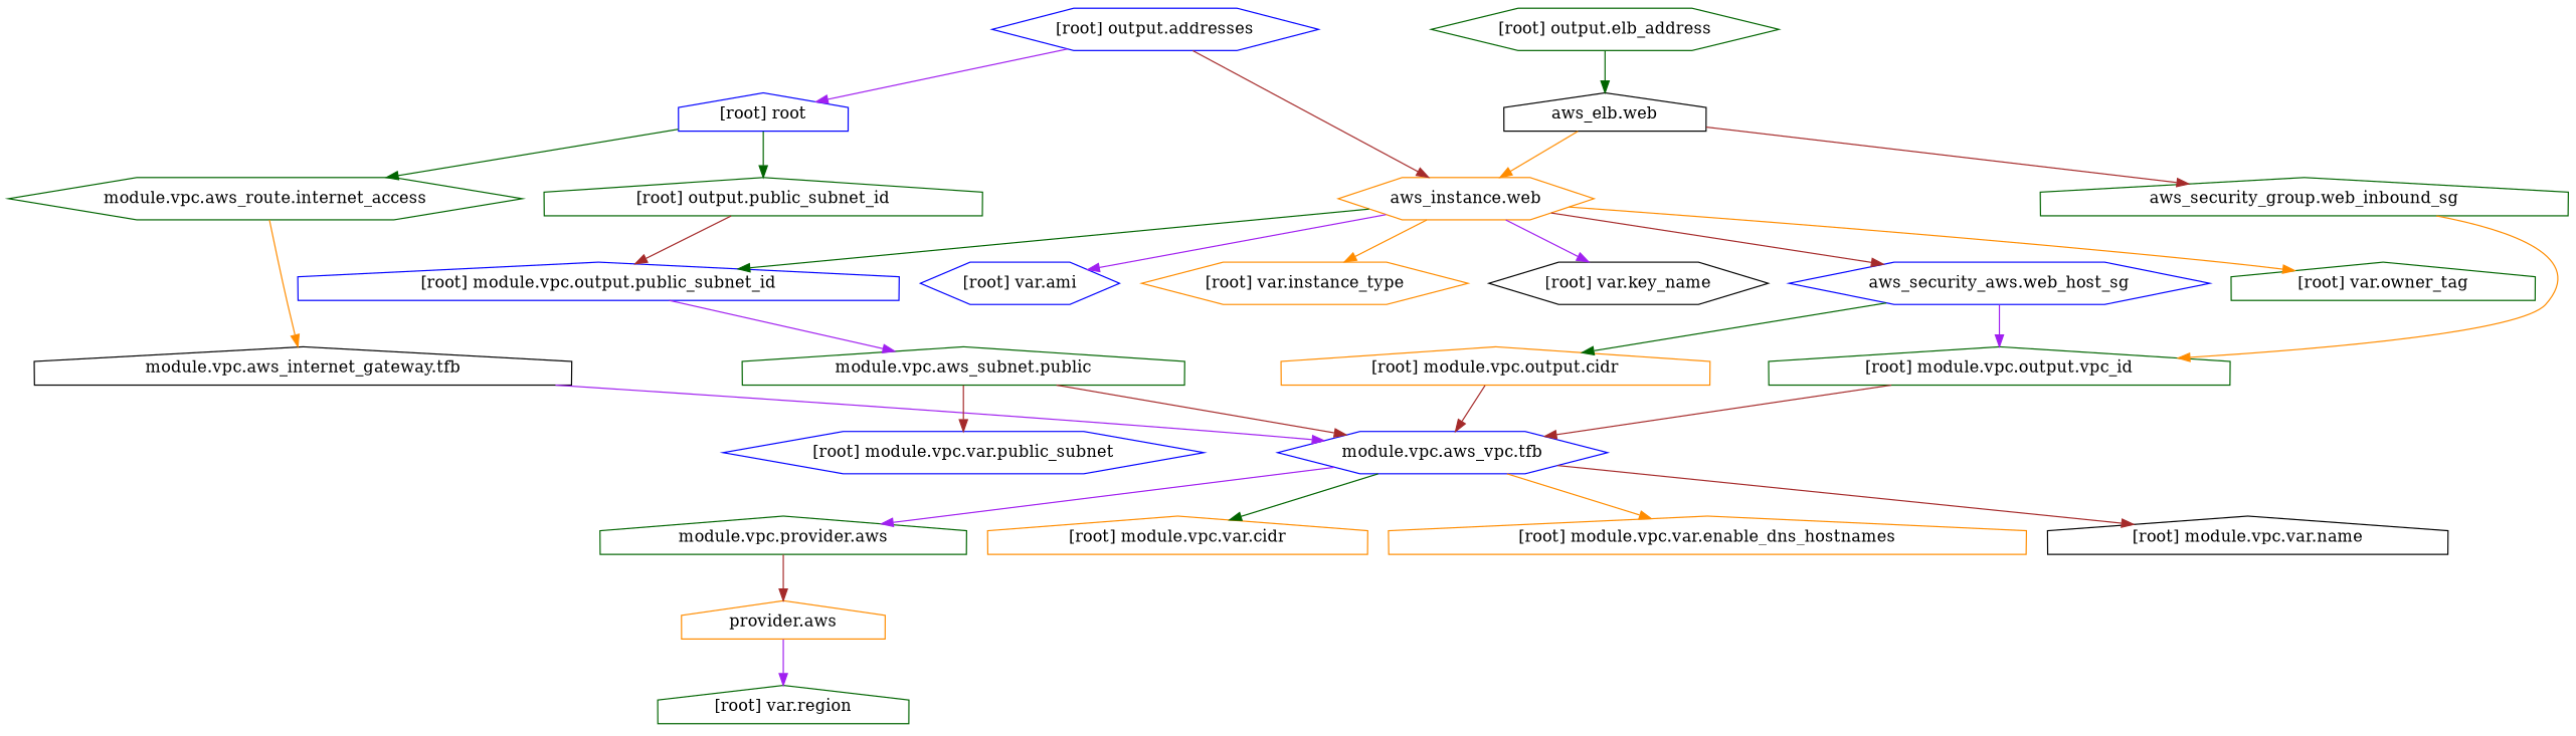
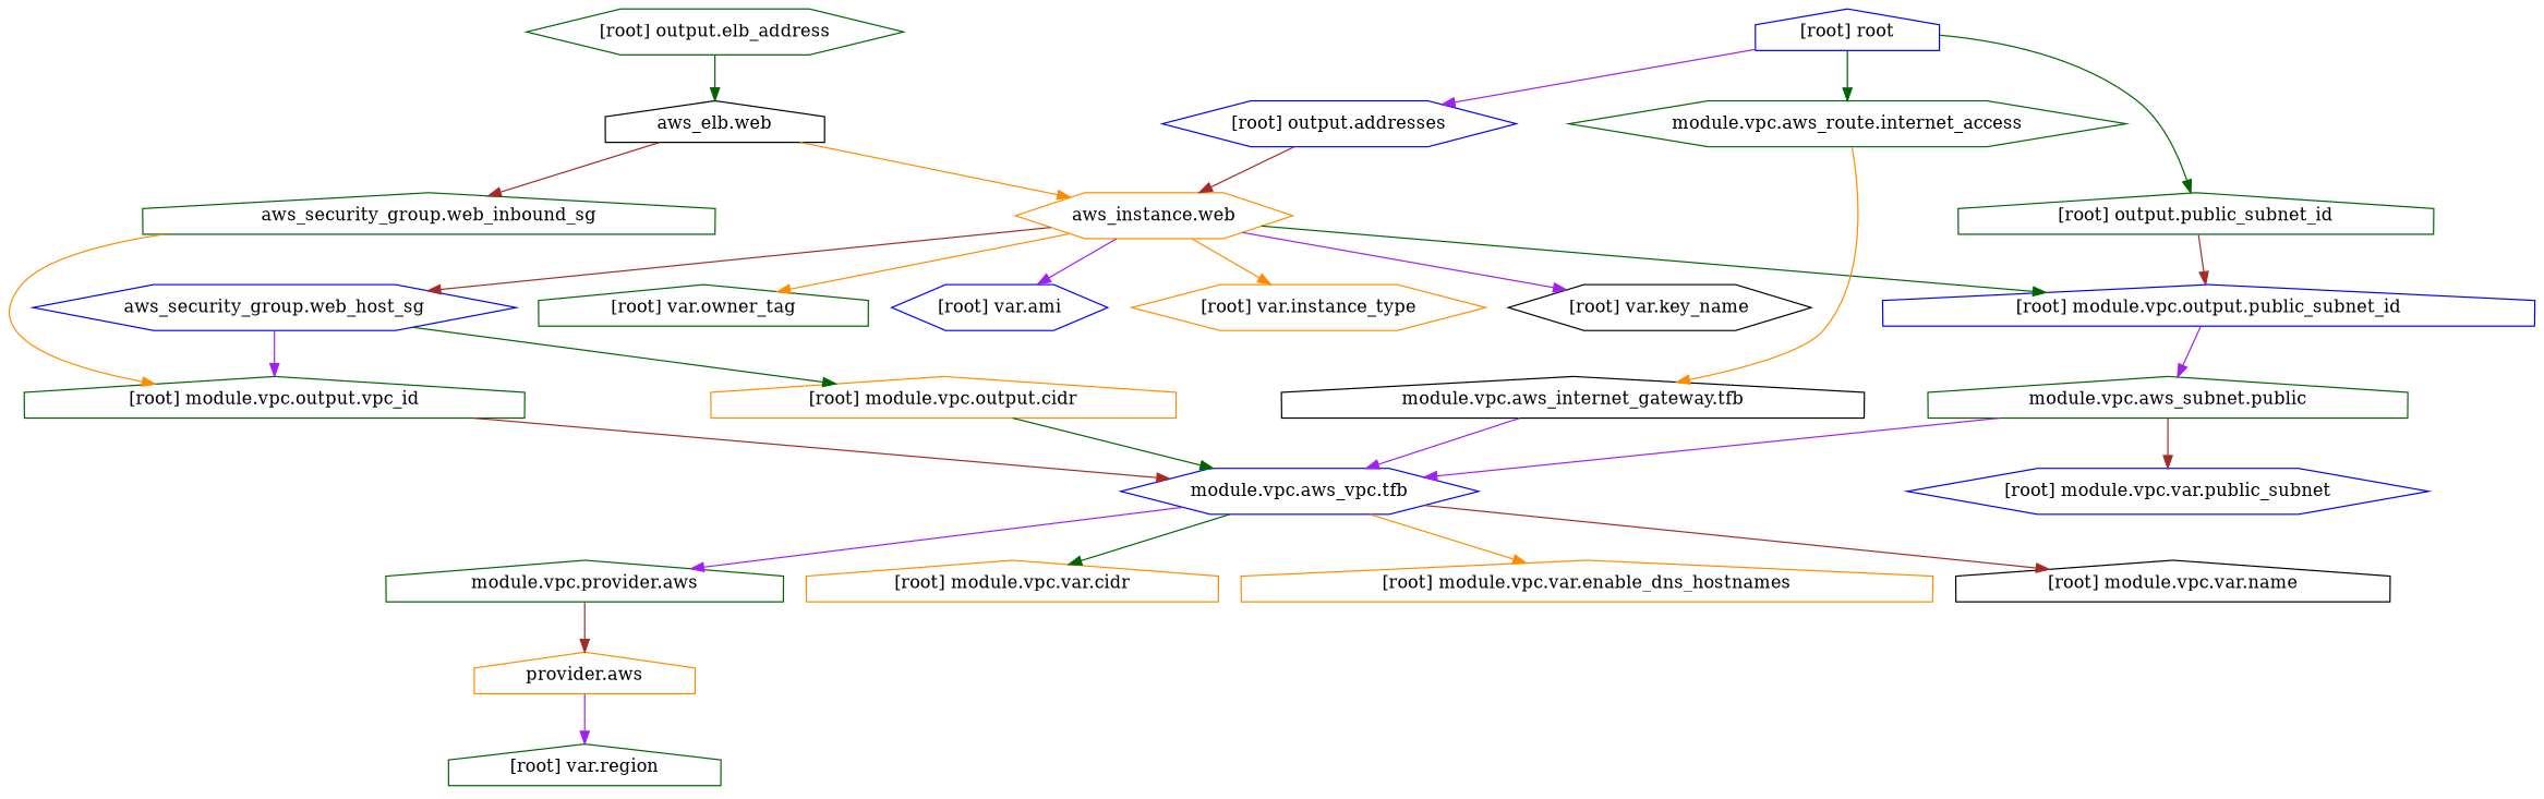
  digraph {
    compound=true
    newrank=true
    node [color=darkgreen shape=house]
    edge [color=brown]
    n1 [color=black label="aws_elb.web"]
    n2 [color=darkorange label="aws_instance.web" shape=hexagon]
    n3 [label="aws_security_group.web_inbound_sg"]
-   n4 [color=blue label="aws_security_aws.web_host_sg" shape=hexagon]
+   n4 [color=blue label="aws_security_group.web_host_sg" shape=hexagon]
    "[root] module.vpc.output.public_subnet_id" [color=blue]
    "[root] var.ami" [color=blue shape=hexagon]
    "[root] var.instance_type" [color=darkorange shape=hexagon]
    "[root] var.key_name" [color=black shape=hexagon]
    "[root] var.owner_tag"
    "[root] module.vpc.output.cidr" [color=darkorange]
    "[root] module.vpc.output.vpc_id"
    n12 [color=black label="module.vpc.aws_internet_gateway.tfb"]
    n13 [color=blue label="module.vpc.aws_vpc.tfb" shape=hexagon]
    n14 [label="module.vpc.aws_route.internet_access" shape=hexagon]
    n15 [label="module.vpc.aws_subnet.public"]
    "[root] module.vpc.var.public_subnet" [color=blue shape=hexagon]
    n17 [label="module.vpc.provider.aws"]
    "[root] module.vpc.var.cidr" [color=darkorange]
    "[root] module.vpc.var.enable_dns_hostnames" [color=darkorange]
    "[root] module.vpc.var.name" [color=black]
    n21 [color=darkorange label="provider.aws"]
    "[root] var.region"
    "[root] output.addresses" [color=blue shape=hexagon]
    "[root] output.elb_address" [shape=hexagon]
    "[root] output.public_subnet_id"
    "[root] root" [color=blue]
    subgraph sub_1 {
      n1
      n2
      n3
      n4
      "[root] module.vpc.output.public_subnet_id"
      "[root] var.ami"
      "[root] var.instance_type"
      "[root] var.key_name"
      "[root] var.owner_tag"
      "[root] module.vpc.output.cidr"
      "[root] module.vpc.output.vpc_id"
      n12
      n13
      n14
      n15
      "[root] module.vpc.var.public_subnet"
      n17
      "[root] module.vpc.var.cidr"
      "[root] module.vpc.var.enable_dns_hostnames"
      "[root] module.vpc.var.name"
      n21
      "[root] var.region"
      "[root] output.addresses"
      "[root] output.elb_address"
      "[root] output.public_subnet_id"
      "[root] root"
    }
    n1 -> n2 [color=darkorange]
    n1 -> n3
    n2 -> n4
    n2 -> "[root] module.vpc.output.public_subnet_id" [color=darkgreen]
    n2 -> "[root] var.ami" [color=purple]
    n2 -> "[root] var.instance_type" [color=darkorange]
    n2 -> "[root] var.key_name" [color=purple]
    n2 -> "[root] var.owner_tag" [color=darkorange]
    n3 -> "[root] module.vpc.output.vpc_id" [color=darkorange]
    n4 -> "[root] module.vpc.output.cidr" [color=darkgreen]
    n4 -> "[root] module.vpc.output.vpc_id" [color=purple]
    "[root] module.vpc.output.public_subnet_id" -> n15 [color=purple]
-   "[root] module.vpc.output.cidr" -> n13
+   "[root] module.vpc.output.cidr" -> n13 [color=darkgreen]
    "[root] module.vpc.output.vpc_id" -> n13
    n12 -> n13 [color=purple]
    n13 -> n17 [color=purple]
    n13 -> "[root] module.vpc.var.cidr" [color=darkgreen]
    n13 -> "[root] module.vpc.var.enable_dns_hostnames" [color=darkorange]
    n13 -> "[root] module.vpc.var.name"
    n14 -> n12 [color=darkorange]
-   n15 -> n13
+   n15 -> n13 [color=purple]
    n15 -> "[root] module.vpc.var.public_subnet"
    n17 -> n21
    n21 -> "[root] var.region" [color=purple]
    "[root] output.addresses" -> n2
    "[root] output.elb_address" -> n1 [color=darkgreen]
    "[root] output.public_subnet_id" -> "[root] module.vpc.output.public_subnet_id"
    "[root] root" -> n14 [color=darkgreen]
-   "[root] output.addresses" -> "[root] root" [color=purple]
+   "[root] root" -> "[root] output.addresses" [color=purple]
    "[root] root" -> "[root] output.public_subnet_id" [color=darkgreen]
  }
